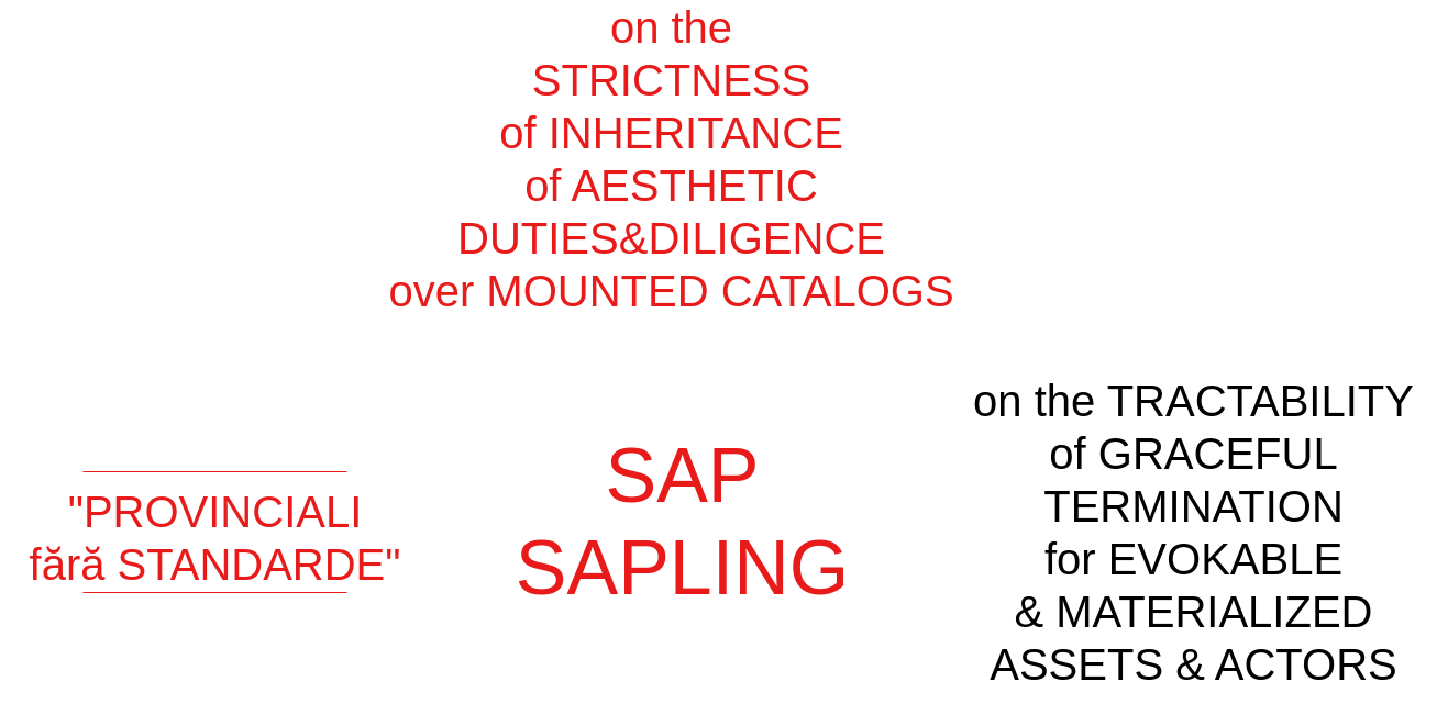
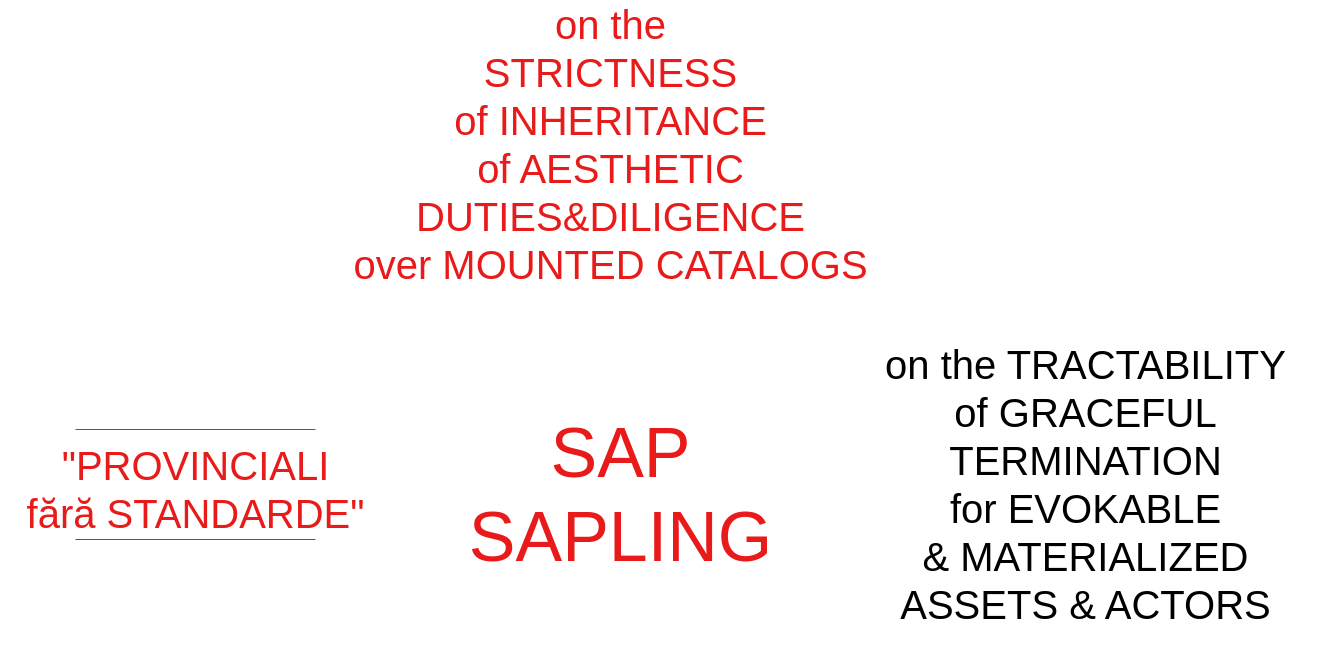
  <mxCell id="0" />
  <mxCell id="1" parent="0" />
  <mxCell id="2" value="&lt;font style=&quot;font-size: 40px&quot; color=&quot;#e81a1a&quot;&gt;on the&lt;br&gt;STRICTNESS&lt;br&gt;of INHERITANCE&lt;br&gt;of AESTHETIC&lt;br&gt;DUTIES&amp;amp;DILIGENCE&lt;br&gt;over MOUNTED CATALOGS&lt;br&gt;&lt;/font&gt;" style="text;html=1;align=center;verticalAlign=middle;resizable=0;points=[];autosize=1;strokeColor=none;fillColor=none;" parent="1" vertex="1"><mxGeometry x="345" y="20" width="530" height="150" as="geometry" /></mxCell>
  <mxCell id="3" value="&quot;PROVINCIALI&lt;br&gt;fără STANDARDE&quot;" style="text;html=1;align=center;verticalAlign=middle;resizable=0;points=[];autosize=1;strokeColor=none;fillColor=none;fontSize=40;fontColor=#E81A1A;" parent="1" vertex="1"><mxGeometry x="20" y="390" width="350" height="100" as="geometry" /></mxCell>
  <mxCell id="4" value="" style="endArrow=none;html=1;rounded=0;fontSize=40;fontColor=#E81A1A;strokeColor=#E81A1A;" parent="1" edge="1"><mxGeometry width="50" height="50" relative="1" as="geometry"><mxPoint x="75" y="380" as="sourcePoint" /><mxPoint x="315" y="380" as="targetPoint" /></mxGeometry></mxCell>
  <mxCell id="5" value="" style="endArrow=none;html=1;rounded=0;fontSize=40;fontColor=#E81A1A;strokeColor=#E81A1A;" parent="1" edge="1"><mxGeometry width="50" height="50" relative="1" as="geometry"><mxPoint x="75" y="490" as="sourcePoint" /><mxPoint x="315" y="490" as="targetPoint" /></mxGeometry></mxCell>
  <mxCell id="6" value="&lt;font color=&quot;#000000&quot;&gt;on the TRACTABILITY&lt;br&gt;of GRACEFUL&lt;br&gt;TERMINATION&lt;br&gt;for EVOKABLE&lt;br&gt;&amp;amp; MATERIALIZED&lt;br&gt;ASSETS &amp;amp; ACTORS&lt;/font&gt;" style="text;html=1;align=center;verticalAlign=middle;resizable=0;points=[];autosize=1;strokeColor=none;fillColor=none;fontSize=40;fontColor=#E81A1A;" parent="1" vertex="1"><mxGeometry x="875" y="290" width="420" height="290" as="geometry" /></mxCell>
- <mxCell id="7" value="&lt;font color=&quot;#e81a1a&quot; style=&quot;font-size: 70px&quot;&gt;SAP&lt;br&gt;SAPLING&lt;br&gt;&lt;/font&gt;" style="text;html=1;align=center;verticalAlign=middle;resizable=0;points=[];autosize=1;strokeColor=none;fillColor=none;fontSize=40;fontColor=#000000;" parent="1" vertex="1"><mxGeometry x="460" y="365" width="320" height="120" as="geometry" /></mxCell>
+ <mxCell id="7" value="&lt;font color=&quot;#e81a1a&quot; style=&quot;font-size: 70px&quot;&gt;SAP&lt;br&gt;SAPLING&lt;br&gt;&lt;/font&gt;" style="text;html=1;align=center;verticalAlign=middle;resizable=0;points=[];autosize=1;strokeColor=none;fillColor=none;fontSize=40;fontColor=#000000;" parent="1" vertex="1"><mxGeometry x="460" y="385" width="320" height="120" as="geometry" /></mxCell>
